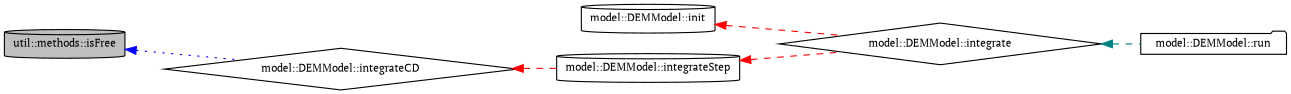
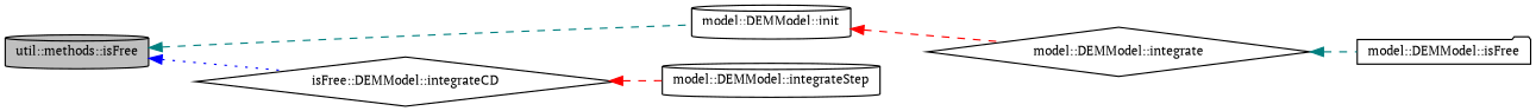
  digraph {
    fontname="PT Serif"
    rankdir=LR
    node [color=black fillcolor=white fontname="PT Serif" fontsize=10 shape=cylinder style=filled]
    edge [color=red dir=back fontname="PT Serif" fontsize=10 labelfontname=Helvetica labelfontsize=10 style=dashed]
    n1 [fillcolor=grey75 fontcolor=black height=0.2 label="util::methods::isFree" width=0.4]
    n2 [height=0.2 label="model::DEMModel::init" width=0.4]
-   n3 [height=0.2 label="model::DEMModel::integrateCD" shape=diamond width=0.4]
+   n3 [height=0.2 label="isFree::DEMModel::integrateCD" shape=diamond width=0.4]
    n4 [height=0.2 label="model::DEMModel::integrate" shape=diamond width=0.4]
    n5 [height=0.2 label="model::DEMModel::integrateStep" width=0.4]
-   n6 [height=0.2 label="model::DEMModel::run" shape=folder width=0.4]
+   n6 [height=0.2 label="model::DEMModel::isFree" shape=folder width=0.4]
+   n1 -> n2 [color=teal]
    n1 -> n3 [color=blue style=dotted]
    n2 -> n4
    n3 -> n5
    n4 -> n6 [color=teal]
-   n5 -> n4
  }
